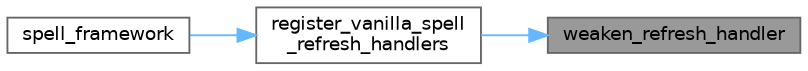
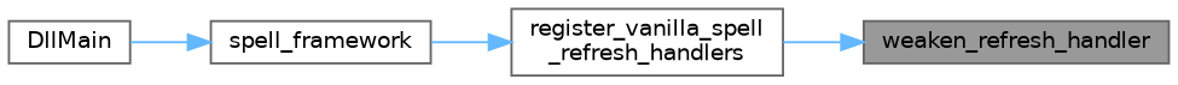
  digraph {
    rankdir=RL
    node [color=grey40 fillcolor=white fontname=Helvetica fontsize=10 shape=box style=filled]
    edge [color=steelblue1 dir=back fontname=Helvetica fontsize=10 labelfontname=Helvetica labelfontsize=10 style=solid]
    n1 [color=gray40 fillcolor=grey60 fontcolor=black height=0.2 label=weaken_refresh_handler width=0.4]
    n2 [height=0.2 label="register_vanilla_spell\l_refresh_handlers" width=0.4]
    n3 [height=0.2 label=spell_framework width=0.4]
+   n4 [height=0.2 label=DllMain width=0.4]
    n1 -> n2
    n2 -> n3
+   n3 -> n4
  }
